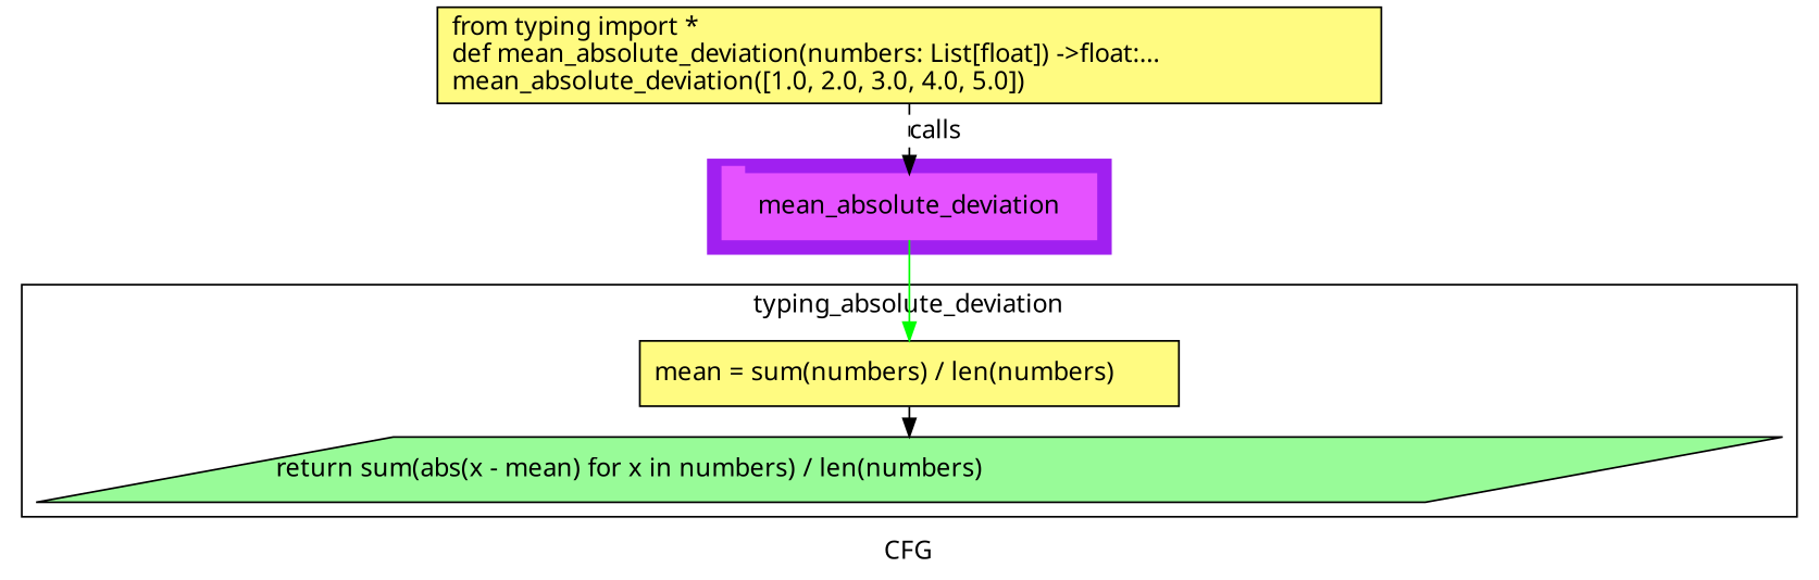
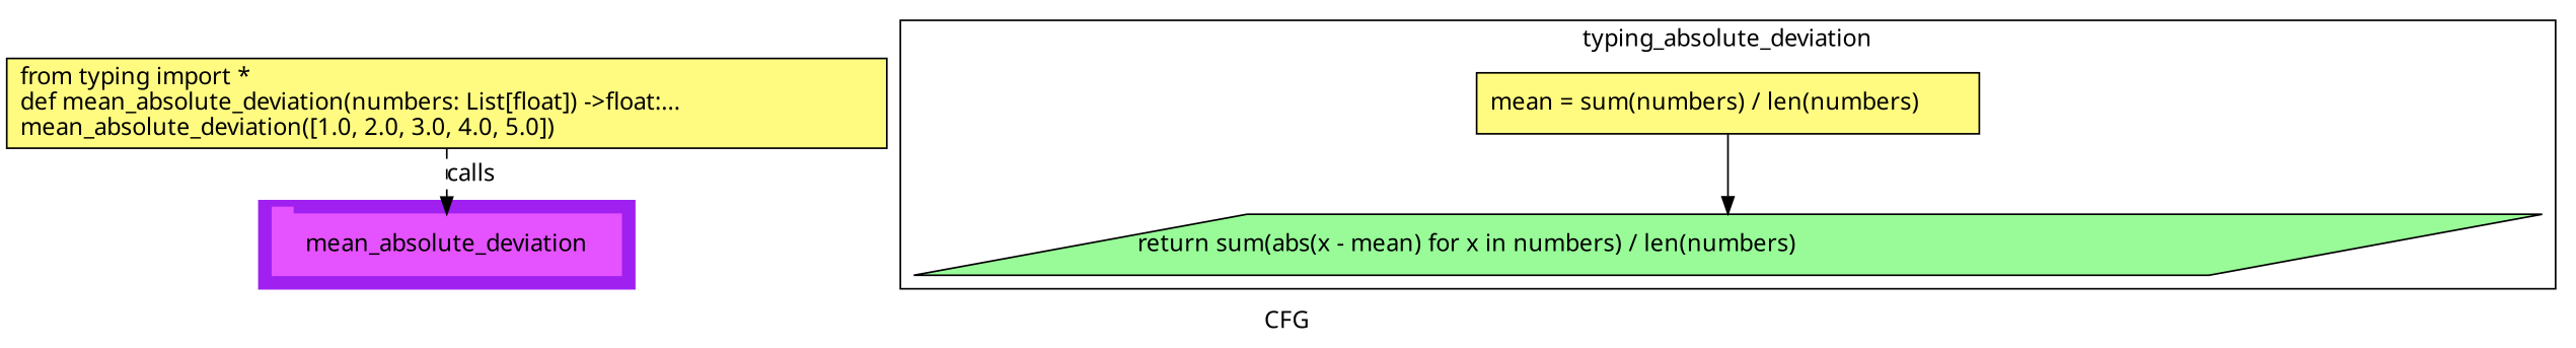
  digraph {
    compound=True
    fontname="Noto Sans"
    label=CFG
    pack=False
    rankdir=TB
    ranksep=0.02
    node [fontname="Noto Sans" shape=rectangle style="filled,solid" fillcolor="#FFFB81"]
    edge [fontname="Noto Sans"]
    n1 [color="#E552FF" height=0.5 label=mean_absolute_deviation linenum="[8]" shape=tab style=filled width=2.8611 fillcolor=""]
    n2 [height=0.5 label="mean = sum(numbers) / len(numbers)\l" linenum="[5]" width=4.125]
    n3 [fillcolor="#98fb98" height=0.5 label="return sum(abs(x - mean) for x in numbers) / len(numbers)\l" linenum="[6]" shape=parallelogram width=12.891]
    n4 [height=0.73611 label="from typing import *\ldef mean_absolute_deviation(numbers: List[float]) ->float:...\lmean_absolute_deviation([1.0, 2.0, 3.0, 4.0, 5.0])\l" linenum="[1]" width=7.2222]
    subgraph cluster_1 {
      color=purple
      compound=true
      label=""
      shape=tab
      style=filled
      n1
    }
    subgraph cluster_2 {
      label=typing_absolute_deviation
      n2
      n3
      subgraph cluster_3 {
        color=purple
        compound=true
        label=""
        shape=tab
        style=filled
      }
    }
-   n1 -> n2 [color=green]
    n2 -> n3 [color=black]
    n4 -> n1 [label=calls style=dashed]
  }
